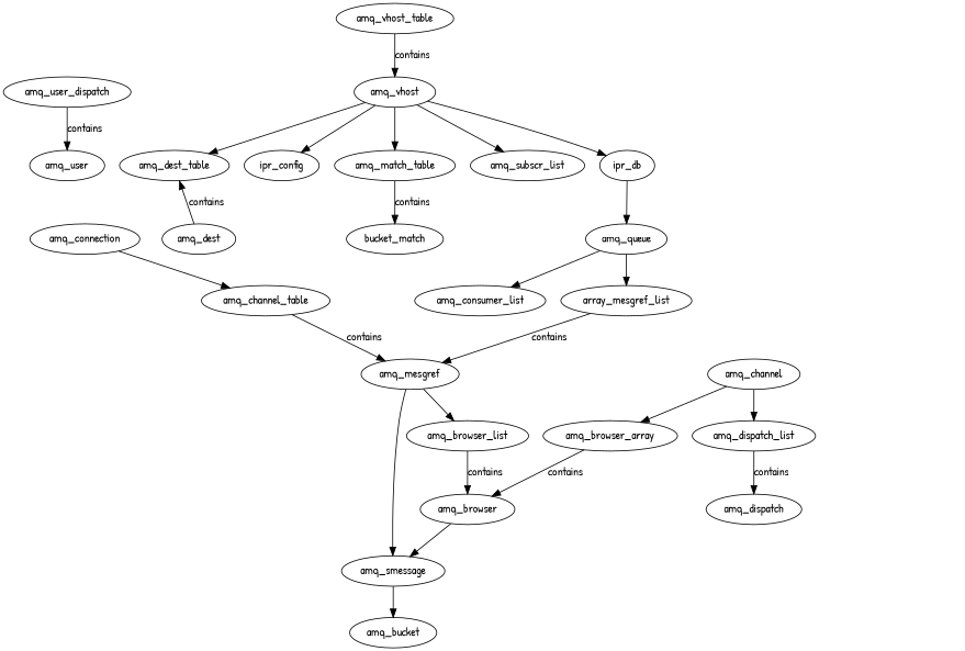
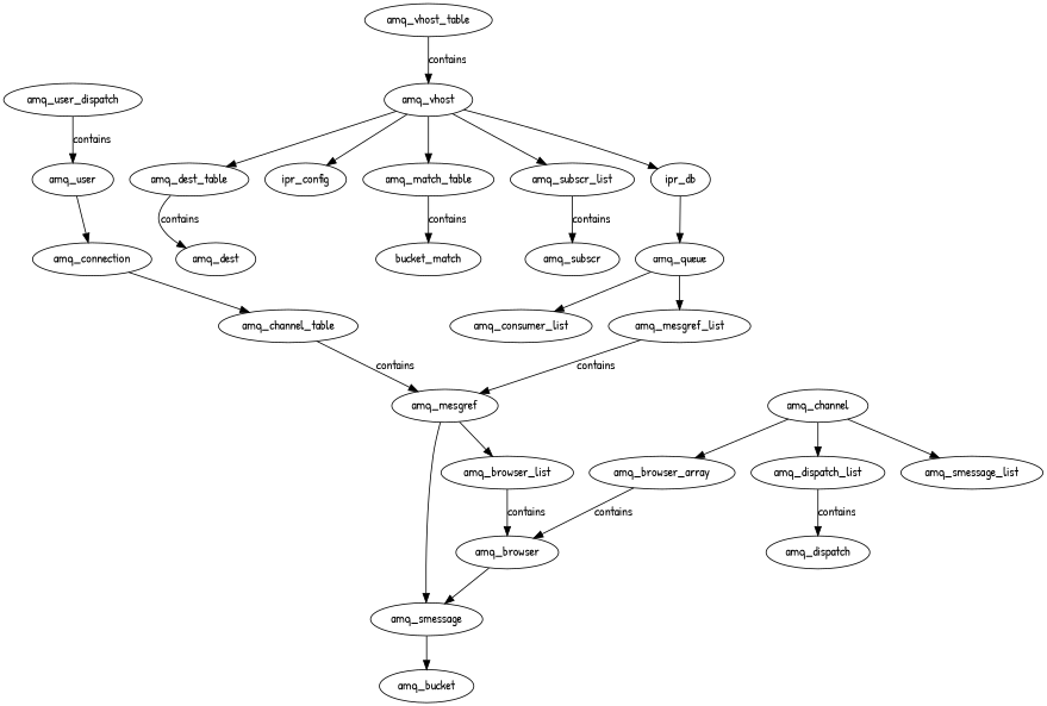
  digraph {
    fontname="Patrick Hand"
    node [fontname="Patrick Hand"]
    edge [fontname="Patrick Hand"]
    amq_browser
    amq_smessage
    amq_bucket
    amq_browser_array
    amq_browser_list
    amq_channel
    amq_dispatch_list
+   amq_smessage_list
    amq_dispatch
    amq_channel_table
    amq_mesgref
    amq_connection
    amq_queue
    amq_consumer_list
-   amq_mesgref_list [label=array_mesgref_list]
+   amq_mesgref_list
    amq_dest_table
    amq_dest
    n18 [label=amq_user_dispatch]
    amq_user
    amq_vhost_table
    amq_vhost
    ipr_config
    amq_match_table
    amq_subscr_list
    ipr_db
    n26 [label=bucket_match]
+   amq_subscr
    amq_browser -> amq_smessage
    amq_smessage -> amq_bucket
    amq_browser_array -> amq_browser [label=contains]
    amq_browser_list -> amq_browser [label=contains]
    amq_channel -> amq_browser_array
    amq_channel -> amq_dispatch_list
+   amq_channel -> amq_smessage_list
    amq_dispatch_list -> amq_dispatch [label=contains]
    amq_channel_table -> amq_mesgref [label=contains]
    amq_mesgref -> amq_smessage
    amq_mesgref -> amq_browser_list
    amq_connection -> amq_channel_table
    amq_queue -> amq_consumer_list
    amq_queue -> amq_mesgref_list
    amq_mesgref_list -> amq_mesgref [label=contains]
-   amq_dest -> amq_dest_table [label=contains]
+   amq_dest_table -> amq_dest [label=contains]
    n18 -> amq_user [label=contains]
+   amq_user -> amq_connection
    amq_vhost_table -> amq_vhost [label=contains]
    amq_vhost -> amq_dest_table
    amq_vhost -> ipr_config
    amq_vhost -> amq_match_table
    amq_vhost -> amq_subscr_list
    amq_vhost -> ipr_db
    amq_match_table -> n26 [label=contains]
+   amq_subscr_list -> amq_subscr [label=contains]
    ipr_db -> amq_queue
  }
